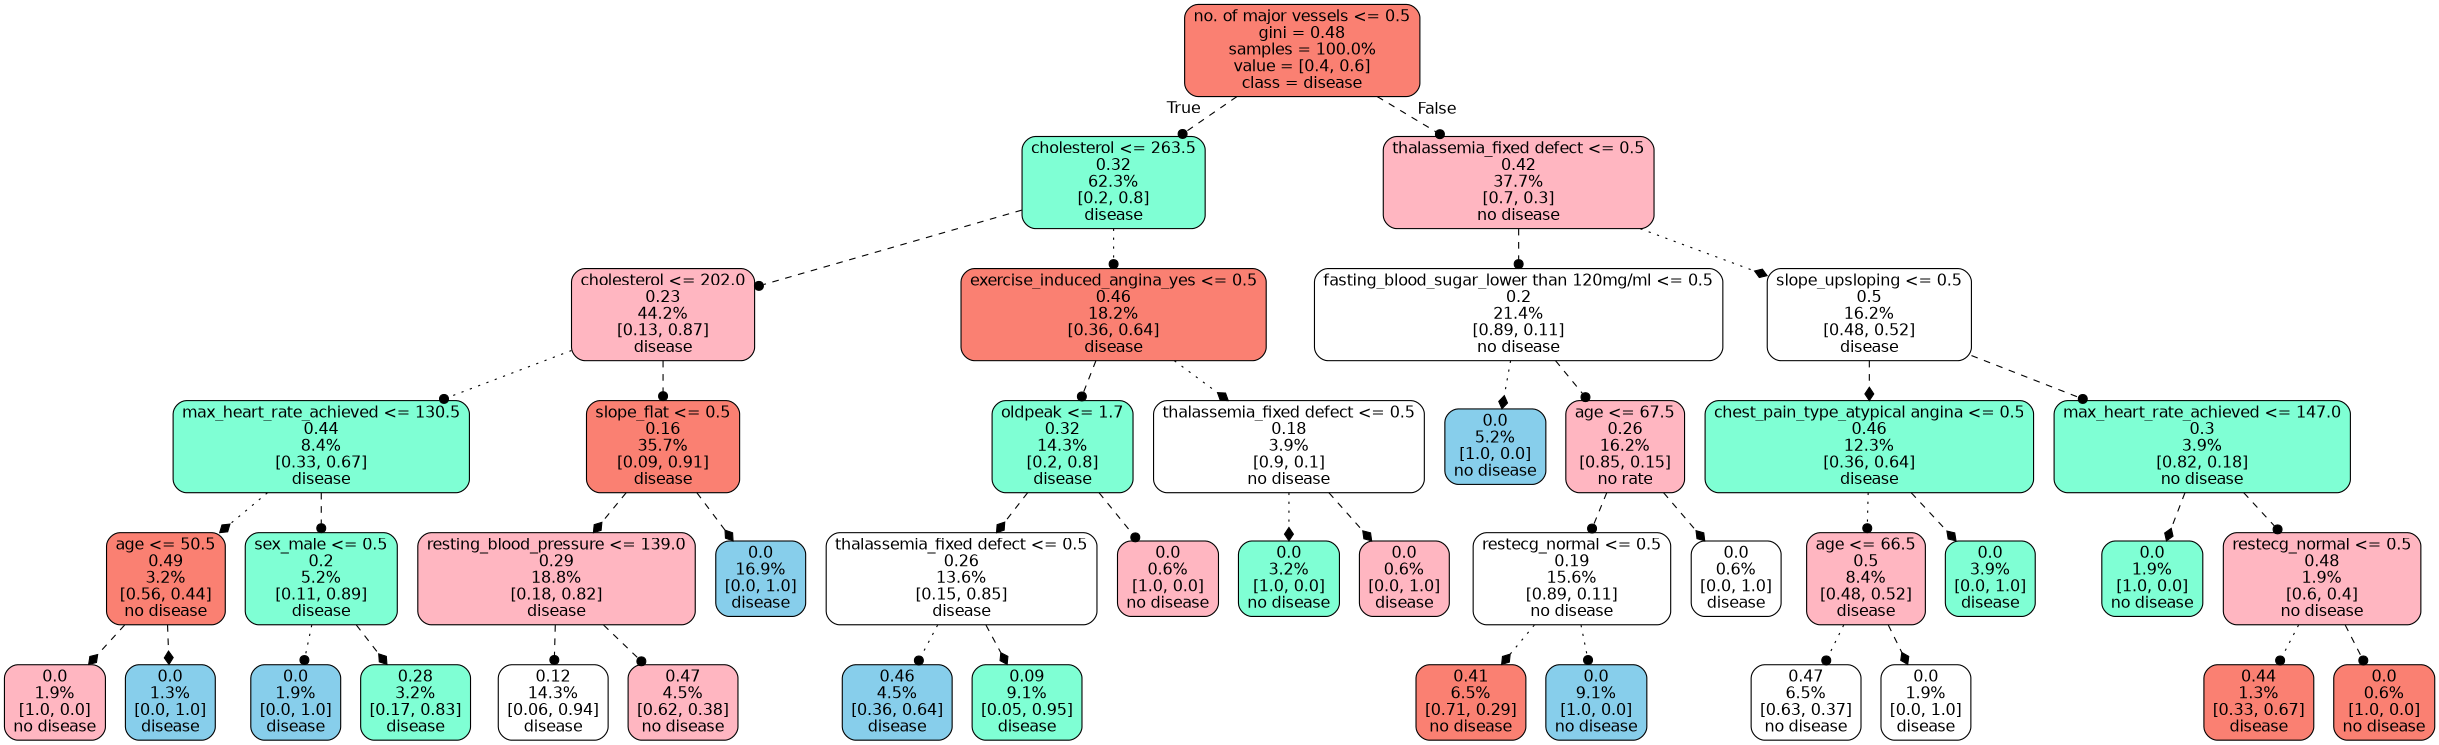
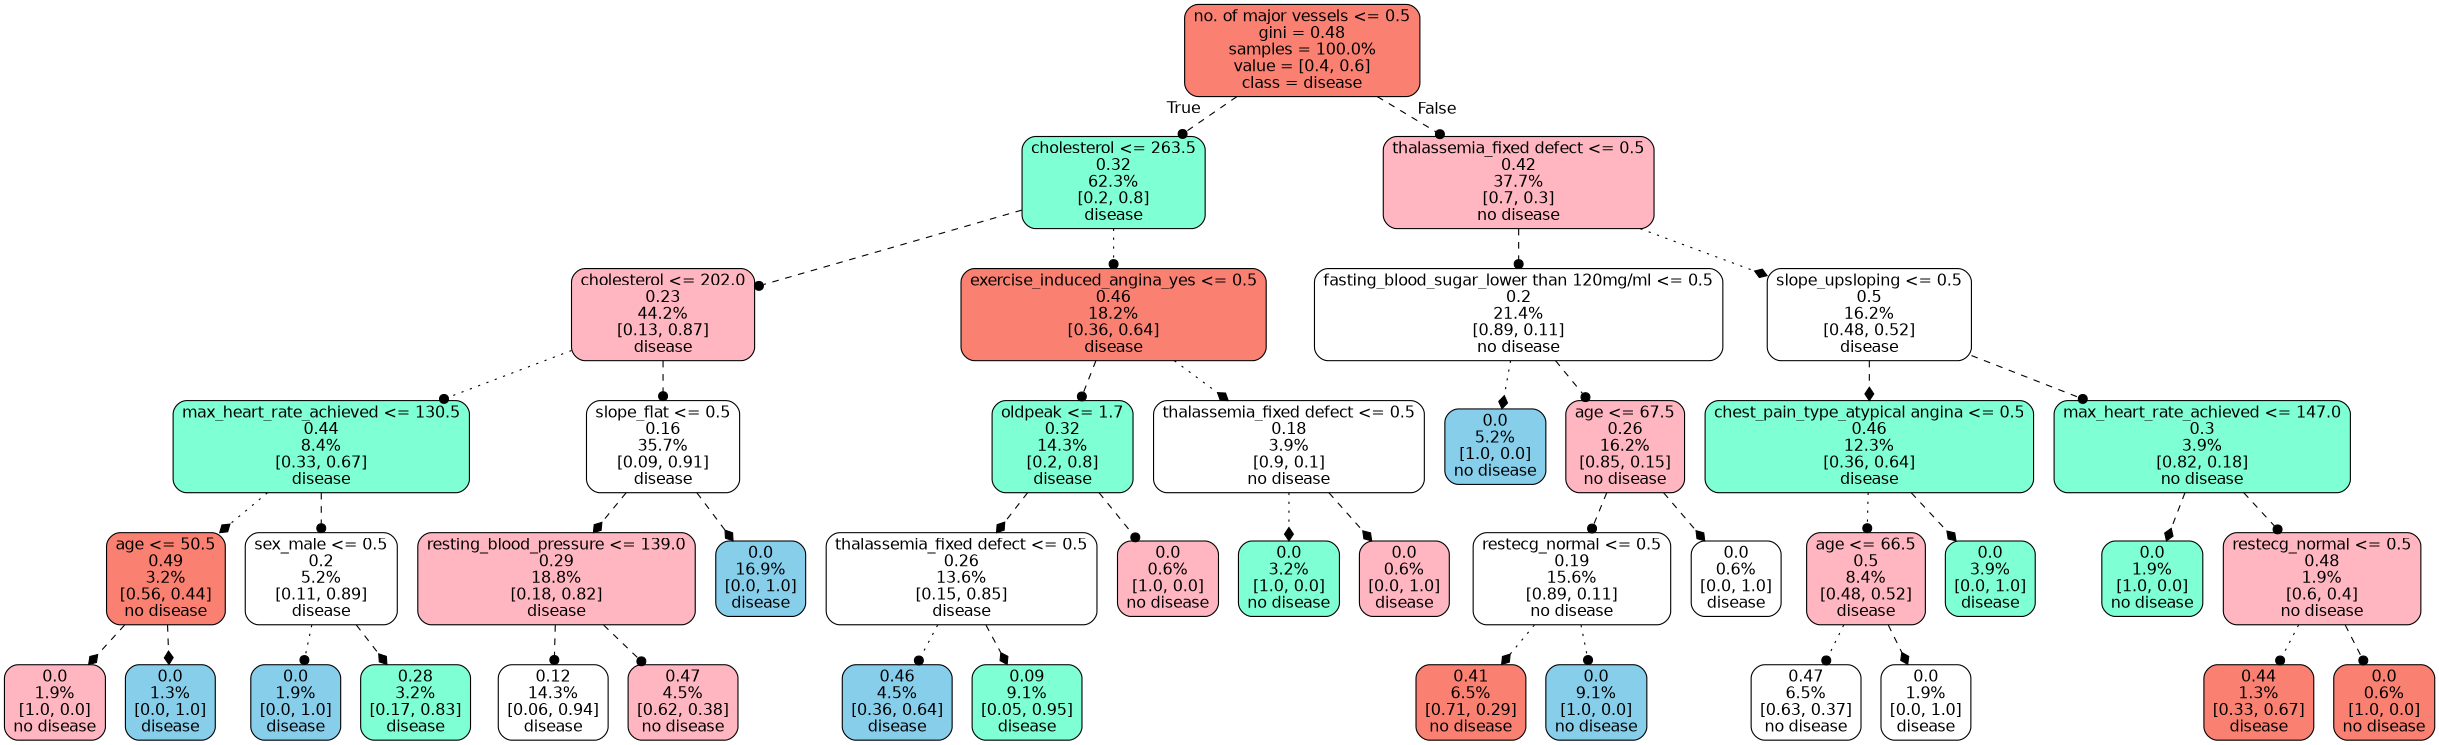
  digraph {
    node [color=black fillcolor=aquamarine fontname=helvetica shape=box style="filled, rounded"]
    edge [arrowhead=dot fontname=helvetica style=dashed]
    n1 [fillcolor=salmon label="no. of major vessels <= 0.5\ngini = 0.48\nsamples = 100.0%\nvalue = [0.4, 0.6]\nclass = disease"]
    n2 [label="cholesterol <= 263.5\n0.32\n62.3%\n[0.2, 0.8]\ndisease"]
    n3 [fillcolor=lightpink label="thalassemia_fixed defect <= 0.5\n0.42\n37.7%\n[0.7, 0.3]\nno disease"]
    n4 [fillcolor=lightpink label="cholesterol <= 202.0\n0.23\n44.2%\n[0.13, 0.87]\ndisease"]
    n5 [fillcolor=salmon label="exercise_induced_angina_yes <= 0.5\n0.46\n18.2%\n[0.36, 0.64]\ndisease"]
    n6 [fillcolor=white label="fasting_blood_sugar_lower than 120mg/ml <= 0.5\n0.2\n21.4%\n[0.89, 0.11]\nno disease"]
    n7 [fillcolor=white label="slope_upsloping <= 0.5\n0.5\n16.2%\n[0.48, 0.52]\ndisease"]
    n8 [label="max_heart_rate_achieved <= 130.5\n0.44\n8.4%\n[0.33, 0.67]\ndisease"]
-   n9 [fillcolor=salmon label="slope_flat <= 0.5\n0.16\n35.7%\n[0.09, 0.91]\ndisease"]
+   n9 [fillcolor=white label="slope_flat <= 0.5\n0.16\n35.7%\n[0.09, 0.91]\ndisease"]
    n10 [label="oldpeak <= 1.7\n0.32\n14.3%\n[0.2, 0.8]\ndisease"]
    n11 [fillcolor=white label="thalassemia_fixed defect <= 0.5\n0.18\n3.9%\n[0.9, 0.1]\nno disease"]
    n12 [fillcolor=salmon label="age <= 50.5\n0.49\n3.2%\n[0.56, 0.44]\nno disease"]
-   n13 [label="sex_male <= 0.5\n0.2\n5.2%\n[0.11, 0.89]\ndisease"]
+   n13 [fillcolor=white label="sex_male <= 0.5\n0.2\n5.2%\n[0.11, 0.89]\ndisease"]
    n14 [fillcolor=lightpink label="resting_blood_pressure <= 139.0\n0.29\n18.8%\n[0.18, 0.82]\ndisease"]
    n15 [fillcolor=skyblue label="0.0\n16.9%\n[0.0, 1.0]\ndisease"]
    n16 [fillcolor=lightpink label="0.0\n1.9%\n[1.0, 0.0]\nno disease"]
    n17 [fillcolor=skyblue label="0.0\n1.3%\n[0.0, 1.0]\ndisease"]
    n18 [fillcolor=skyblue label="0.0\n1.9%\n[0.0, 1.0]\ndisease"]
    n19 [label="0.28\n3.2%\n[0.17, 0.83]\ndisease"]
    n20 [fillcolor=white label="0.12\n14.3%\n[0.06, 0.94]\ndisease"]
    n21 [fillcolor=lightpink label="0.47\n4.5%\n[0.62, 0.38]\nno disease"]
    n22 [fillcolor=white label="thalassemia_fixed defect <= 0.5\n0.26\n13.6%\n[0.15, 0.85]\ndisease"]
    n23 [fillcolor=lightpink label="0.0\n0.6%\n[1.0, 0.0]\nno disease"]
    n24 [label="0.0\n3.2%\n[1.0, 0.0]\nno disease"]
    n25 [fillcolor=lightpink label="0.0\n0.6%\n[0.0, 1.0]\ndisease"]
    n26 [fillcolor=skyblue label="0.46\n4.5%\n[0.36, 0.64]\ndisease"]
    n27 [label="0.09\n9.1%\n[0.05, 0.95]\ndisease"]
    n28 [fillcolor=skyblue label="0.0\n5.2%\n[1.0, 0.0]\nno disease"]
-   n29 [fillcolor=lightpink label="age <= 67.5\n0.26\n16.2%\n[0.85, 0.15]\nno rate"]
+   n29 [fillcolor=lightpink label="age <= 67.5\n0.26\n16.2%\n[0.85, 0.15]\nno disease"]
    n30 [label="chest_pain_type_atypical angina <= 0.5\n0.46\n12.3%\n[0.36, 0.64]\ndisease"]
    n31 [label="max_heart_rate_achieved <= 147.0\n0.3\n3.9%\n[0.82, 0.18]\nno disease"]
    n32 [fillcolor=white label="restecg_normal <= 0.5\n0.19\n15.6%\n[0.89, 0.11]\nno disease"]
    n33 [fillcolor=white label="0.0\n0.6%\n[0.0, 1.0]\ndisease"]
    n34 [fillcolor=salmon label="0.41\n6.5%\n[0.71, 0.29]\nno disease"]
    n35 [fillcolor=skyblue label="0.0\n9.1%\n[1.0, 0.0]\nno disease"]
    n36 [fillcolor=lightpink label="age <= 66.5\n0.5\n8.4%\n[0.48, 0.52]\ndisease"]
    n37 [label="0.0\n3.9%\n[0.0, 1.0]\ndisease"]
    n38 [label="0.0\n1.9%\n[1.0, 0.0]\nno disease"]
    n39 [fillcolor=lightpink label="restecg_normal <= 0.5\n0.48\n1.9%\n[0.6, 0.4]\nno disease"]
    n40 [fillcolor=white label="0.47\n6.5%\n[0.63, 0.37]\nno disease"]
    n41 [fillcolor=white label="0.0\n1.9%\n[0.0, 1.0]\ndisease"]
    n42 [fillcolor=salmon label="0.44\n1.3%\n[0.33, 0.67]\ndisease"]
    n43 [fillcolor=salmon label="0.0\n0.6%\n[1.0, 0.0]\nno disease"]
    n1 -> n2 [headlabel=True labelangle=45 labeldistance=2.5]
    n1 -> n3 [headlabel=False labelangle=-45 labeldistance=2.5]
    n2 -> n4
    n2 -> n5 [style=dotted]
    n3 -> n6
    n3 -> n7 [arrowhead=diamond style=dotted]
    n4 -> n8 [style=dotted]
    n4 -> n9
    n5 -> n10
    n5 -> n11 [arrowhead=diamond style=dotted]
    n6 -> n28 [arrowhead=diamond style=dotted]
    n6 -> n29
    n7 -> n30 [arrowhead=diamond]
    n7 -> n31
    n8 -> n12 [arrowhead=diamond style=dotted]
    n8 -> n13
    n9 -> n14 [arrowhead=diamond]
    n9 -> n15 [arrowhead=diamond]
    n10 -> n22 [arrowhead=diamond]
    n10 -> n23
    n11 -> n24 [arrowhead=diamond style=dotted]
    n11 -> n25 [arrowhead=diamond]
    n12 -> n16 [arrowhead=diamond]
    n12 -> n17 [arrowhead=diamond]
    n13 -> n18 [style=dotted]
    n13 -> n19 [arrowhead=diamond]
    n14 -> n20
    n14 -> n21
    n22 -> n26 [style=dotted]
    n22 -> n27 [arrowhead=diamond]
    n29 -> n32
    n29 -> n33 [arrowhead=diamond]
    n30 -> n36 [style=dotted]
    n30 -> n37 [arrowhead=diamond]
    n31 -> n38 [arrowhead=diamond]
    n31 -> n39
    n32 -> n34 [arrowhead=diamond style=dotted]
    n32 -> n35 [style=dotted]
    n36 -> n40 [style=dotted]
    n36 -> n41 [arrowhead=diamond]
    n39 -> n42 [style=dotted]
    n39 -> n43
  }
